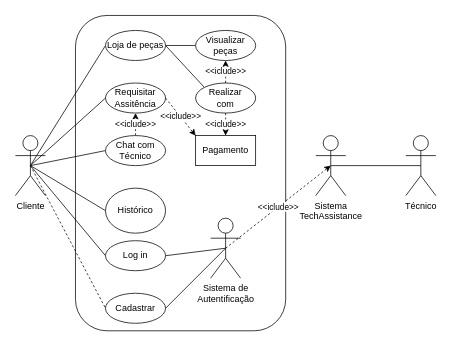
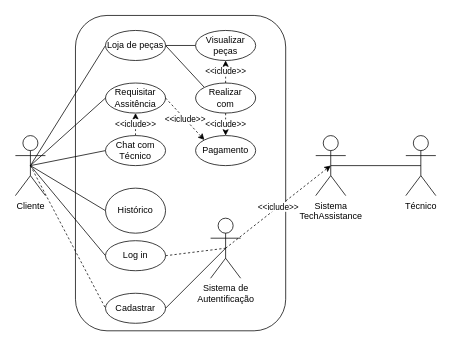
  <mxCell id="0" />
  <mxCell id="1" parent="0" />
  <mxCell id="2" value="&lt;div align=&quot;left&quot;&gt;&lt;br&gt;&lt;/div&gt;" style="rounded=1;whiteSpace=wrap;html=1;" vertex="1" parent="1"><mxGeometry x="100" width="280" height="420" as="geometry" y="20" /></mxCell>
  <mxCell id="3" style="edgeStyle=none;rounded=0;orthogonalLoop=1;jettySize=auto;html=1;exitX=0.5;exitY=0.5;exitDx=0;exitDy=0;exitPerimeter=0;entryX=0;entryY=0.5;entryDx=0;entryDy=0;endArrow=none;endFill=0;dashed=1;" edge="1" parent="1" source="4" target="25"><mxGeometry relative="1" as="geometry" /></mxCell>
  <mxCell id="4" value="&lt;div&gt;Cliente&lt;/div&gt;" style="shape=umlActor;verticalLabelPosition=bottom;verticalAlign=top;html=1;outlineConnect=0;" vertex="1" parent="1"><mxGeometry x="20" y="180" width="40" height="80" as="geometry" /></mxCell>
  <mxCell id="5" value="&lt;div&gt;Técnico&lt;/div&gt;" style="shape=umlActor;verticalLabelPosition=bottom;verticalAlign=top;html=1;outlineConnect=0;" vertex="1" parent="1"><mxGeometry x="540" y="180" width="40" height="80" as="geometry" /></mxCell>
  <mxCell id="6" style="edgeStyle=orthogonalEdgeStyle;rounded=0;orthogonalLoop=1;jettySize=auto;html=1;endArrow=none;endFill=0;" edge="1" parent="1" source="9" target="28"><mxGeometry relative="1" as="geometry" /></mxCell>
  <mxCell id="7" style="rounded=0;orthogonalLoop=1;jettySize=auto;html=1;exitX=1;exitY=0.5;exitDx=0;exitDy=0;entryX=0;entryY=0;entryDx=0;entryDy=0;endArrow=none;endFill=0;" edge="1" parent="1" source="9" target="30"><mxGeometry relative="1" as="geometry" /></mxCell>
  <mxCell id="8" style="edgeStyle=none;rounded=0;orthogonalLoop=1;jettySize=auto;html=1;exitX=0;exitY=0.5;exitDx=0;exitDy=0;endArrow=none;endFill=0;" edge="1" parent="1" source="9"><mxGeometry relative="1" as="geometry"><mxPoint x="40" y="220" as="targetPoint" /></mxGeometry></mxCell>
  <mxCell id="9" value="Loja de peças" style="ellipse;whiteSpace=wrap;html=1;" vertex="1" parent="1"><mxGeometry x="140" y="40" width="80" height="40" as="geometry" /></mxCell>
  <mxCell id="10" value="&amp;lt;&amp;lt;iclude&amp;gt;&amp;gt;" style="edgeStyle=none;rounded=0;orthogonalLoop=1;jettySize=auto;html=1;exitX=1;exitY=0.5;exitDx=0;exitDy=0;entryX=0;entryY=0;entryDx=0;entryDy=0;dashed=1;" edge="1" parent="1" source="12" target="18"><mxGeometry relative="1" as="geometry" /></mxCell>
  <mxCell id="11" style="edgeStyle=none;rounded=0;orthogonalLoop=1;jettySize=auto;html=1;exitX=0;exitY=0.5;exitDx=0;exitDy=0;entryX=0.5;entryY=0.5;entryDx=0;entryDy=0;entryPerimeter=0;endArrow=none;endFill=0;" edge="1" parent="1" source="12" target="4"><mxGeometry relative="1" as="geometry" /></mxCell>
  <mxCell id="12" value="&lt;div&gt;Requisitar Assitência&lt;/div&gt;" style="ellipse;whiteSpace=wrap;html=1;" vertex="1" parent="1"><mxGeometry x="140" y="110" width="80" height="40" as="geometry" /></mxCell>
  <mxCell id="13" style="edgeStyle=none;rounded=0;orthogonalLoop=1;jettySize=auto;html=1;exitX=0;exitY=0.5;exitDx=0;exitDy=0;endArrow=none;endFill=0;" edge="1" parent="1" source="15"><mxGeometry relative="1" as="geometry"><mxPoint x="40" y="220" as="targetPoint" /></mxGeometry></mxCell>
  <mxCell id="14" value="&amp;lt;&amp;lt;iclude&amp;gt;&amp;gt;" style="edgeStyle=none;rounded=0;orthogonalLoop=1;jettySize=auto;html=1;exitX=0.5;exitY=0;exitDx=0;exitDy=0;entryX=0.5;entryY=1;entryDx=0;entryDy=0;endArrow=classic;endFill=1;dashed=1;" edge="1" parent="1" source="15" target="12"><mxGeometry relative="1" as="geometry" /></mxCell>
  <mxCell id="15" value="Chat com Técnico" style="ellipse;whiteSpace=wrap;html=1;" vertex="1" parent="1"><mxGeometry x="140" y="180" width="80" height="40" as="geometry" /></mxCell>
  <mxCell id="16" style="edgeStyle=none;rounded=0;orthogonalLoop=1;jettySize=auto;html=1;exitX=0;exitY=0.5;exitDx=0;exitDy=0;endArrow=none;endFill=0;" edge="1" parent="1" source="17"><mxGeometry relative="1" as="geometry"><mxPoint x="40" y="220" as="targetPoint" /></mxGeometry></mxCell>
  <mxCell id="17" value="&lt;div&gt;Histórico&lt;/div&gt;" style="ellipse;whiteSpace=wrap;html=1;" vertex="1" parent="1"><mxGeometry x="140" y="250" width="80" height="60" as="geometry" /></mxCell>
- <mxCell id="18" value="Pagamento" style="whiteSpace=wrap;html=1;rounded=0;" vertex="1" parent="1"><mxGeometry x="260" y="180" width="80" height="40" as="geometry" /></mxCell>
+ <mxCell id="18" value="Pagamento" style="ellipse;whiteSpace=wrap;html=1;" vertex="1" parent="1"><mxGeometry x="260" y="180" width="80" height="40" as="geometry" /></mxCell>
  <mxCell id="19" value="&amp;lt;&amp;lt;iclude&amp;gt;&amp;gt;" style="edgeStyle=none;rounded=0;orthogonalLoop=1;jettySize=auto;html=1;exitX=0.5;exitY=0.5;exitDx=0;exitDy=0;exitPerimeter=0;entryX=0.5;entryY=0.5;entryDx=0;entryDy=0;entryPerimeter=0;endArrow=classic;endFill=1;dashed=1;" edge="1" parent="1" source="20" target="27"><mxGeometry relative="1" as="geometry" /></mxCell>
  <mxCell id="20" value="&lt;div&gt;Sistema de&lt;/div&gt;&lt;div&gt;Autentificação&lt;/div&gt;" style="shape=umlActor;verticalLabelPosition=bottom;verticalAlign=top;html=1;outlineConnect=0;" vertex="1" parent="1"><mxGeometry x="280" y="290" width="40" height="80" as="geometry" /></mxCell>
- <mxCell id="21" style="edgeStyle=none;rounded=0;orthogonalLoop=1;jettySize=auto;html=1;exitX=1;exitY=0.5;exitDx=0;exitDy=0;entryX=0.5;entryY=0.5;entryDx=0;entryDy=0;entryPerimeter=0;endArrow=none;endFill=0;" edge="1" parent="1" source="23" target="20"><mxGeometry relative="1" as="geometry" /></mxCell>
+ <mxCell id="21" style="edgeStyle=none;rounded=0;orthogonalLoop=1;jettySize=auto;html=1;exitX=1;exitY=0.5;exitDx=0;exitDy=0;entryX=0.5;entryY=0.5;entryDx=0;entryDy=0;entryPerimeter=0;endArrow=none;endFill=0;dashed=1;" edge="1" parent="1" source="23" target="20"><mxGeometry relative="1" as="geometry" /></mxCell>
  <mxCell id="22" style="edgeStyle=none;rounded=0;orthogonalLoop=1;jettySize=auto;html=1;exitX=0;exitY=0.5;exitDx=0;exitDy=0;entryX=0.5;entryY=0.5;entryDx=0;entryDy=0;entryPerimeter=0;endArrow=none;endFill=0;" edge="1" parent="1" source="23" target="4"><mxGeometry relative="1" as="geometry" /></mxCell>
  <mxCell id="23" value="&lt;div&gt;Log in&lt;/div&gt;" style="ellipse;whiteSpace=wrap;html=1;" vertex="1" parent="1"><mxGeometry x="140" y="320" width="80" height="40" as="geometry" /></mxCell>
  <mxCell id="24" style="edgeStyle=none;rounded=0;orthogonalLoop=1;jettySize=auto;html=1;exitX=1;exitY=0.5;exitDx=0;exitDy=0;entryX=0.5;entryY=0.5;entryDx=0;entryDy=0;entryPerimeter=0;endArrow=none;endFill=0;" edge="1" parent="1" source="25" target="20"><mxGeometry relative="1" as="geometry" /></mxCell>
  <mxCell id="25" value="Cadastrar" style="ellipse;whiteSpace=wrap;html=1;" vertex="1" parent="1"><mxGeometry x="140" y="390" width="80" height="40" as="geometry" /></mxCell>
  <mxCell id="26" style="edgeStyle=none;rounded=0;orthogonalLoop=1;jettySize=auto;html=1;exitX=0.5;exitY=0.5;exitDx=0;exitDy=0;exitPerimeter=0;entryX=0.5;entryY=0.5;entryDx=0;entryDy=0;entryPerimeter=0;endArrow=none;endFill=0;" edge="1" parent="1" source="27" target="5"><mxGeometry relative="1" as="geometry" /></mxCell>
  <mxCell id="27" value="&lt;div&gt;Sistema&lt;/div&gt;&lt;div&gt;TechAssistance&lt;/div&gt;" style="shape=umlActor;verticalLabelPosition=bottom;verticalAlign=top;html=1;outlineConnect=0;" vertex="1" parent="1"><mxGeometry x="420" y="180" width="40" height="80" as="geometry" /></mxCell>
  <mxCell id="28" value="Visualizar&lt;br&gt;peças" style="ellipse;whiteSpace=wrap;html=1;" vertex="1" parent="1"><mxGeometry x="260" y="40" width="80" height="40" as="geometry" /></mxCell>
  <mxCell id="29" value="&amp;lt;&amp;lt;iclude&amp;gt;&amp;gt;" style="edgeStyle=none;rounded=0;orthogonalLoop=1;jettySize=auto;html=1;exitX=0.5;exitY=1;exitDx=0;exitDy=0;dashed=1;" edge="1" parent="1" source="30" target="18"><mxGeometry relative="1" as="geometry" /></mxCell>
  <mxCell id="30" value="&lt;div&gt;Realizar&lt;/div&gt;&lt;div&gt;com&lt;br&gt;&lt;/div&gt;" style="ellipse;whiteSpace=wrap;html=1;" vertex="1" parent="1"><mxGeometry x="260" y="110" width="80" height="40" as="geometry" /></mxCell>
  <mxCell id="31" value="&amp;lt;&amp;lt;iclude&amp;gt;&amp;gt;" style="endArrow=classic;html=1;rounded=0;entryX=0.5;entryY=1;entryDx=0;entryDy=0;exitX=0.5;exitY=0;exitDx=0;exitDy=0;dashed=1;" edge="1" parent="1" source="30" target="28"><mxGeometry width="50" height="50" relative="1" as="geometry"><mxPoint x="330" y="270" as="sourcePoint" /><mxPoint x="380" y="220" as="targetPoint" /></mxGeometry></mxCell>
